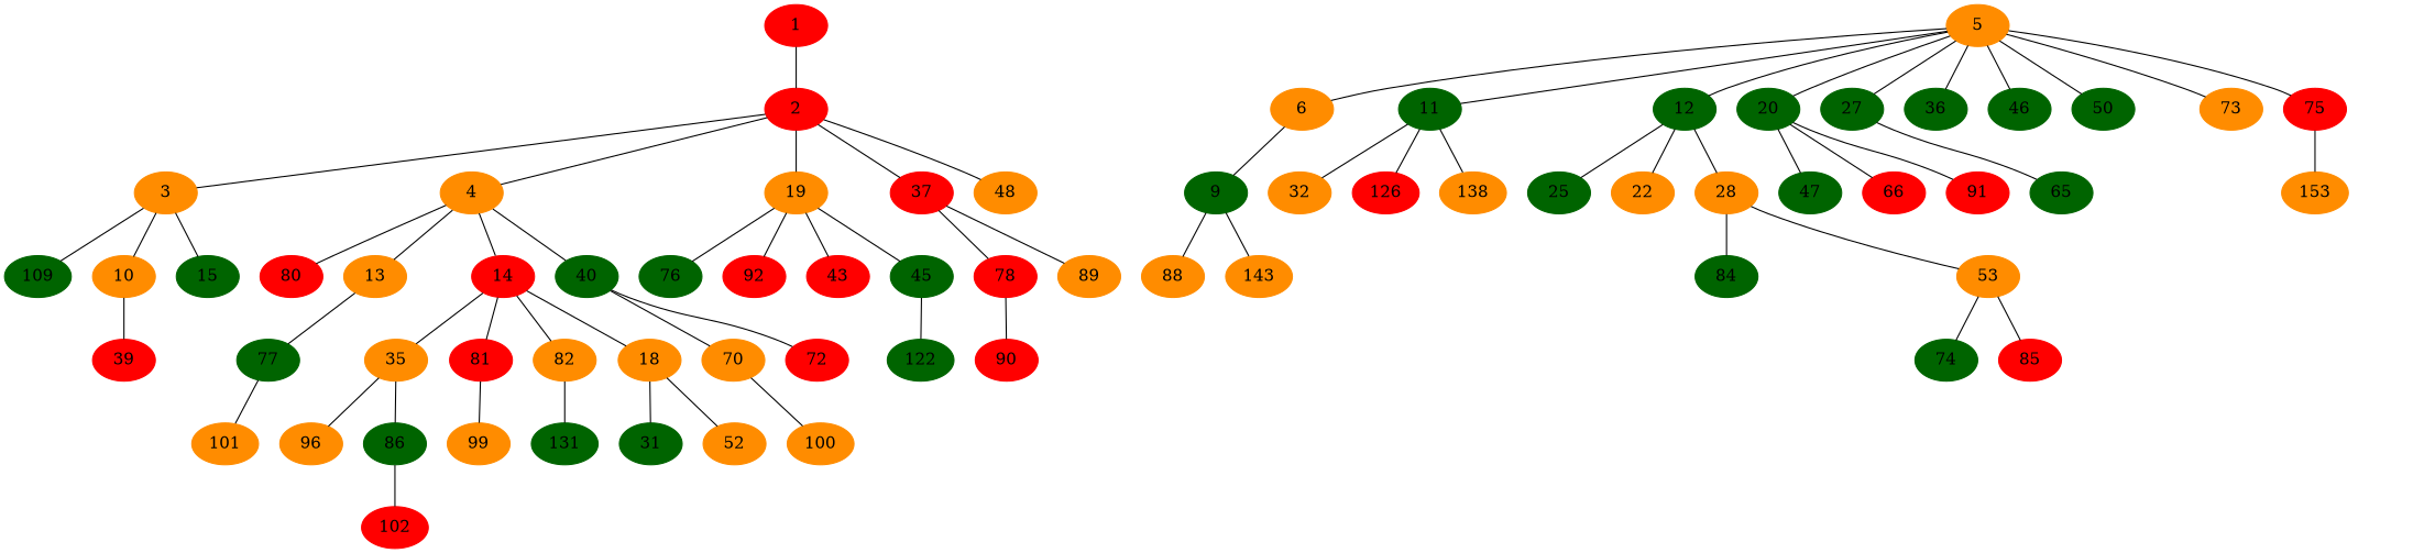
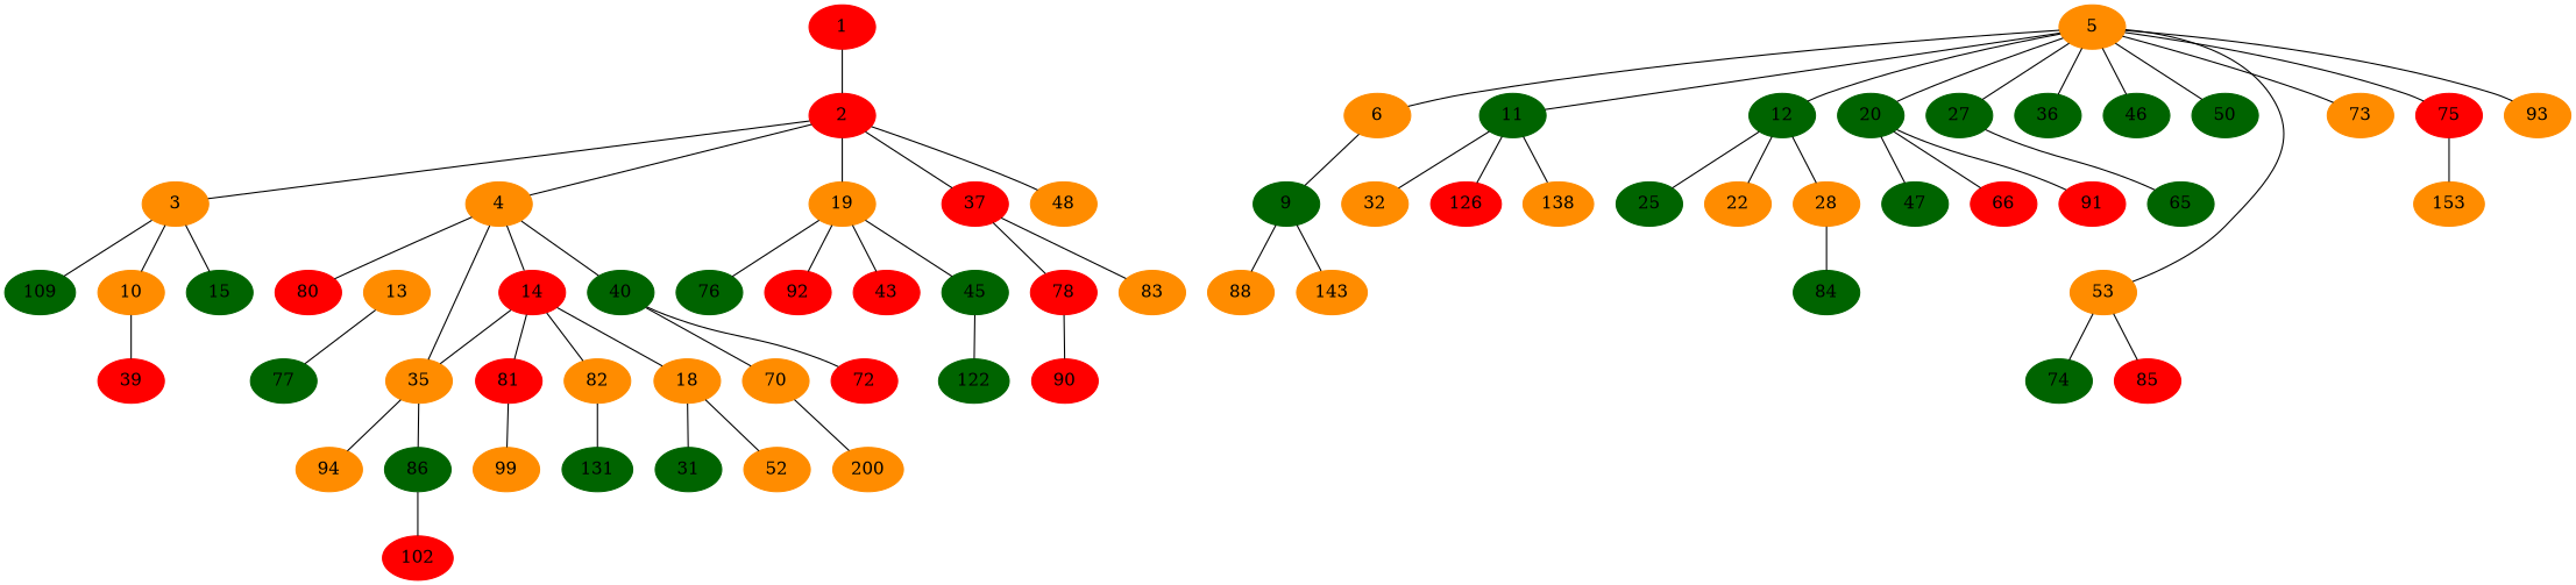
  graph {
    node [color=darkorange style=filled]
    1 [color=red]
    2 [color=red]
    3
    4 [super="+7"]
    n5 [label=19 super="+30+29+23+120+94"]
    37 [color=red]
    48 [super="+140+87"]
    10
    15 [color=darkgreen super="+79+59+33"]
    109 [color=darkgreen]
    13 [super="+21+105"]
    14 [color=red super="+38+127"]
    40 [color=darkgreen super="+53"]
    80 [color=red]
    43 [color=red]
    45 [color=darkgreen super="+97"]
    76 [color=darkgreen super="+89"]
    92 [color=red super="+135"]
    78 [color=red]
-   83 [super="+119" label=89]
+   83 [super="+119"]
    5 [super="+16+8+19+107"]
    6 [super="+44+103"]
    11 [color=darkgreen]
    12 [color=darkgreen]
    20 [color=darkgreen super="+22+62"]
    27 [color=darkgreen super="+34"]
    36 [color=darkgreen super="+69"]
    46 [color=darkgreen]
    50 [color=darkgreen]
    n30 [label=53 super="+56"]
    73
    75 [color=red]
+   93
    39 [color=red]
    77 [color=darkgreen]
    18
    35
    81 [color=red]
    82
    70
    72 [color=red]
    9 [color=darkgreen]
    32 [super="+113+49+60"]
    126 [color=red]
    138
    25 [color=darkgreen]
    n47 [label=22]
    28 [super="+57"]
    47 [color=darkgreen]
    66 [color=red]
    91 [color=red super="+139"]
    65 [color=darkgreen]
    74 [color=darkgreen]
    85 [color=red super="+111"]
    n55 [label=153]
    88
    143
    84 [color=darkgreen]
-   101 [super="+136"]
-   96 [super="+98"]
+   96 [super="+98" label=94]
    31 [color=darkgreen]
    n62 [label=52 super="+134+95"]
    86 [color=darkgreen super="+112"]
    99
    131 [color=darkgreen]
    122 [color=darkgreen]
    102 [color=red]
    90 [color=red]
-   100 [super="+128"]
+   100 [super="+128" label=200]
    1 -- 2
    2 -- 3
    2 -- 4
    2 -- n5
    2 -- 37
    2 -- 48
    3 -- 10
    3 -- 15
    3 -- 109
-   4 -- 13
+   4 -- 35
    4 -- 14
    4 -- 40
    4 -- 80
    n5 -- 43
    n5 -- 45
    n5 -- 76
    n5 -- 92
    37 -- 78
    37 -- 83
    10 -- 39
    13 -- 77
    14 -- 18
    14 -- 35
    14 -- 81
    14 -- 82
    40 -- 70
    40 -- 72
    45 -- 122
    78 -- 90
    5 -- 6
    5 -- 11
    5 -- 12
    5 -- 20
    5 -- 27
    5 -- 36
    5 -- 46
    5 -- 50
-   28 -- n30
+   5 -- n30
    5 -- 73
    5 -- 75
+   5 -- 93
    6 -- 9
    11 -- 32
    11 -- 126
    11 -- 138
    12 -- 25
    12 -- n47
    12 -- 28
    20 -- 47
    20 -- 66
    20 -- 91
    27 -- 65
    n30 -- 74
    n30 -- 85
    75 -- n55
-   77 -- 101
    18 -- 31
    18 -- n62
    35 -- 96
    35 -- 86
    81 -- 99
    82 -- 131
    70 -- 100
    9 -- 88
    9 -- 143
    28 -- 84
    86 -- 102
  }
